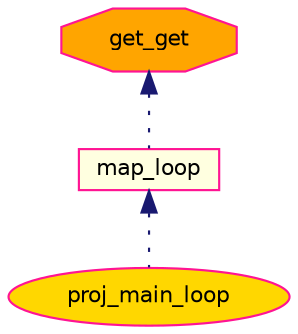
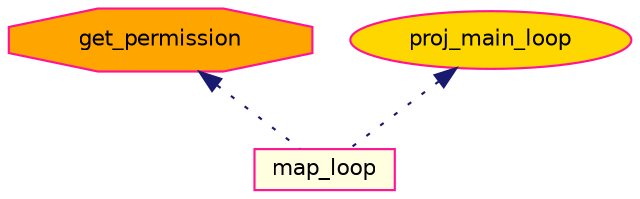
  digraph {
    rankdir=TB
    node [color=deeppink fontname=Helvetica fontsize=10 style=filled]
    edge [color=midnightblue dir=back fontname=Helvetica fontsize=10 labelfontname=Helvetica labelfontsize=10 style=dotted]
-   n1 [fillcolor=orange fontcolor=black height=0.2 label=get_get shape=octagon width=0.4]
+   n1 [fillcolor=orange fontcolor=black height=0.2 label=get_permission shape=octagon width=0.4]
    n2 [fillcolor=lightyellow height=0.2 label=map_loop shape=box width=0.4]
    n3 [fillcolor=gold height=0.2 label=proj_main_loop shape=ellipse width=0.4]
    n1 -> n2
-   n2 -> n3
+   n3 -> n2
  }
